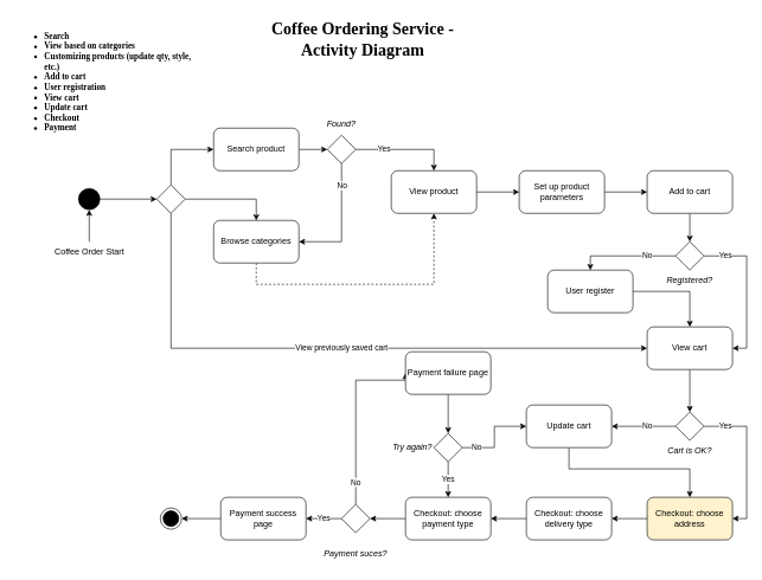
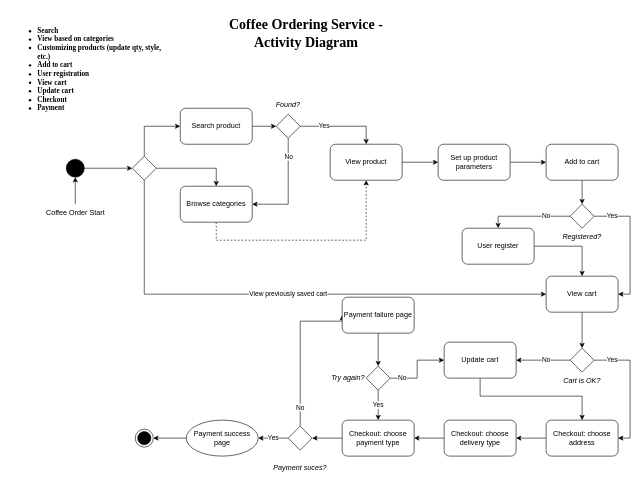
  <mxCell id="0" />
  <mxCell id="1" parent="0" />
  <mxCell id="2" value="&lt;h3&gt;Coffee Ordering Service - Activity Diagram&lt;/h3&gt;" style="text;strokeColor=none;fillColor=none;align=center;verticalAlign=middle;whiteSpace=wrap;rounded=0;fontFamily=Coming Soon;fontSource=https%3A%2F%2Ffonts.googleapis.com%2Fcss%3Ffamily%3DComing%2BSoon;fontStyle=1;html=1;fontSize=20;" vertex="1" parent="1"><mxGeometry x="360" y="40" width="300" height="30" as="geometry" /></mxCell>
  <mxCell id="3" value="&lt;ul&gt;&lt;li&gt;Search&lt;/li&gt;&lt;li&gt;View based on categories&lt;/li&gt;&lt;li&gt;Customizing products (update qty, style, etc.)&lt;/li&gt;&lt;li&gt;Add to cart&lt;/li&gt;&lt;li&gt;User registration&lt;/li&gt;&lt;li&gt;View cart&lt;/li&gt;&lt;li&gt;Update cart&lt;/li&gt;&lt;li&gt;Checkout&lt;/li&gt;&lt;li&gt;Payment&lt;/li&gt;&lt;/ul&gt;" style="text;html=1;strokeColor=none;fillColor=none;align=left;verticalAlign=middle;whiteSpace=wrap;rounded=0;fontFamily=Coming Soon;fontSource=https%3A%2F%2Ffonts.googleapis.com%2Fcss%3Ffamily%3DComing%2BSoon;fontStyle=1" vertex="1" parent="1"><mxGeometry x="20" y="20" width="250" height="190" as="geometry" /></mxCell>
  <mxCell id="4" value="" style="edgeStyle=orthogonalEdgeStyle;rounded=0;orthogonalLoop=1;jettySize=auto;html=1;" edge="1" parent="1" source="5" target="9"><mxGeometry relative="1" as="geometry" /></mxCell>
  <mxCell id="5" value="" style="ellipse;whiteSpace=wrap;html=1;aspect=fixed;fillColor=#000000;" vertex="1" parent="1"><mxGeometry x="110" y="265" width="30" height="30" as="geometry" /></mxCell>
  <mxCell id="6" style="edgeStyle=orthogonalEdgeStyle;rounded=0;orthogonalLoop=1;jettySize=auto;html=1;entryX=0;entryY=0.5;entryDx=0;entryDy=0;exitX=0.5;exitY=0;exitDx=0;exitDy=0;exitPerimeter=0;" edge="1" parent="1" source="9" target="11"><mxGeometry relative="1" as="geometry" /></mxCell>
  <mxCell id="7" style="edgeStyle=orthogonalEdgeStyle;rounded=0;orthogonalLoop=1;jettySize=auto;html=1;entryX=0.5;entryY=0;entryDx=0;entryDy=0;" edge="1" parent="1" source="9" target="16"><mxGeometry relative="1" as="geometry" /></mxCell>
  <mxCell id="8" value="View previously saved cart" style="edgeStyle=orthogonalEdgeStyle;rounded=0;orthogonalLoop=1;jettySize=auto;html=1;entryX=0;entryY=0.5;entryDx=0;entryDy=0;" edge="1" parent="1" source="9" target="32"><mxGeometry relative="1" as="geometry"><Array as="points"><mxPoint x="240" y="490" /></Array></mxGeometry></mxCell>
  <mxCell id="9" value="" style="strokeWidth=1;html=1;shape=mxgraph.flowchart.decision;whiteSpace=wrap;" vertex="1" parent="1"><mxGeometry x="220" y="260" width="40" height="40" as="geometry" /></mxCell>
  <mxCell id="10" value="" style="edgeStyle=orthogonalEdgeStyle;rounded=0;orthogonalLoop=1;jettySize=auto;html=1;" edge="1" parent="1" source="11" target="13"><mxGeometry relative="1" as="geometry" /></mxCell>
  <mxCell id="11" value="Search product" style="rounded=1;whiteSpace=wrap;html=1;" vertex="1" parent="1"><mxGeometry x="300" y="180" width="120" height="60" as="geometry" /></mxCell>
  <mxCell id="12" value="Yes" style="edgeStyle=orthogonalEdgeStyle;rounded=0;orthogonalLoop=1;jettySize=auto;html=1;entryX=0.5;entryY=0;entryDx=0;entryDy=0;" edge="1" parent="1" source="13" target="20"><mxGeometry x="-0.429" relative="1" as="geometry"><mxPoint as="offset" /></mxGeometry></mxCell>
  <mxCell id="13" value="" style="strokeWidth=1;html=1;shape=mxgraph.flowchart.decision;whiteSpace=wrap;" vertex="1" parent="1"><mxGeometry x="460" y="190" width="40" height="40" as="geometry" /></mxCell>
  <mxCell id="14" value="Found?" style="text;html=1;strokeColor=none;fillColor=none;align=center;verticalAlign=middle;whiteSpace=wrap;rounded=0;fontStyle=2" vertex="1" parent="1"><mxGeometry x="450" y="160" width="60" height="30" as="geometry" /></mxCell>
  <mxCell id="15" style="edgeStyle=orthogonalEdgeStyle;rounded=0;orthogonalLoop=1;jettySize=auto;html=1;entryX=0.5;entryY=1;entryDx=0;entryDy=0;dashed=1;" edge="1" parent="1" source="16" target="20"><mxGeometry relative="1" as="geometry"><Array as="points"><mxPoint x="360" y="400" /><mxPoint x="610" y="400" /></Array></mxGeometry></mxCell>
  <mxCell id="16" value="Browse categories" style="rounded=1;whiteSpace=wrap;html=1;" vertex="1" parent="1"><mxGeometry x="300" y="310" width="120" height="60" as="geometry" /></mxCell>
  <mxCell id="17" value="" style="endArrow=classic;html=1;rounded=0;exitX=0.5;exitY=1;exitDx=0;exitDy=0;exitPerimeter=0;entryX=1;entryY=0.5;entryDx=0;entryDy=0;edgeStyle=orthogonalEdgeStyle;" edge="1" parent="1" source="13" target="16"><mxGeometry relative="1" as="geometry"><mxPoint x="200" y="180" as="sourcePoint" /><mxPoint x="300" y="180" as="targetPoint" /></mxGeometry></mxCell>
  <mxCell id="18" value="No" style="edgeLabel;resizable=0;html=1;align=center;verticalAlign=middle;" connectable="0" vertex="1" parent="17"><mxGeometry relative="1" as="geometry"><mxPoint y="-55" as="offset" /></mxGeometry></mxCell>
  <mxCell id="19" style="edgeStyle=orthogonalEdgeStyle;rounded=0;orthogonalLoop=1;jettySize=auto;html=1;" edge="1" parent="1" source="20" target="22"><mxGeometry relative="1" as="geometry" /></mxCell>
  <mxCell id="20" value="View product" style="rounded=1;whiteSpace=wrap;html=1;" vertex="1" parent="1"><mxGeometry x="550" y="240" width="120" height="60" as="geometry" /></mxCell>
  <mxCell id="21" value="" style="edgeStyle=orthogonalEdgeStyle;rounded=0;orthogonalLoop=1;jettySize=auto;html=1;" edge="1" parent="1" source="22" target="24"><mxGeometry relative="1" as="geometry" /></mxCell>
  <mxCell id="22" value="Set up product parameters" style="rounded=1;whiteSpace=wrap;html=1;" vertex="1" parent="1"><mxGeometry x="730" y="240" width="120" height="60" as="geometry" /></mxCell>
  <mxCell id="23" value="" style="edgeStyle=orthogonalEdgeStyle;rounded=0;orthogonalLoop=1;jettySize=auto;html=1;" edge="1" parent="1" source="24" target="27"><mxGeometry relative="1" as="geometry" /></mxCell>
  <mxCell id="24" value="Add to cart" style="rounded=1;whiteSpace=wrap;html=1;" vertex="1" parent="1"><mxGeometry x="910" y="240" width="120" height="60" as="geometry" /></mxCell>
  <mxCell id="25" value="No" style="edgeStyle=orthogonalEdgeStyle;rounded=0;orthogonalLoop=1;jettySize=auto;html=1;entryX=0.5;entryY=0;entryDx=0;entryDy=0;" edge="1" parent="1" source="27" target="29"><mxGeometry x="-0.429" relative="1" as="geometry"><mxPoint as="offset" /></mxGeometry></mxCell>
  <mxCell id="26" value="Yes" style="edgeStyle=orthogonalEdgeStyle;rounded=0;orthogonalLoop=1;jettySize=auto;html=1;entryX=1;entryY=0.5;entryDx=0;entryDy=0;" edge="1" parent="1" source="27" target="32"><mxGeometry x="-0.714" relative="1" as="geometry"><Array as="points"><mxPoint x="1050" y="360" /><mxPoint x="1050" y="490" /></Array><mxPoint as="offset" /></mxGeometry></mxCell>
  <mxCell id="27" value="" style="strokeWidth=1;html=1;shape=mxgraph.flowchart.decision;whiteSpace=wrap;" vertex="1" parent="1"><mxGeometry x="950" y="340" width="40" height="40" as="geometry" /></mxCell>
  <mxCell id="28" style="edgeStyle=orthogonalEdgeStyle;rounded=0;orthogonalLoop=1;jettySize=auto;html=1;entryX=0.5;entryY=0;entryDx=0;entryDy=0;" edge="1" parent="1" source="29" target="32"><mxGeometry relative="1" as="geometry" /></mxCell>
  <mxCell id="29" value="User register" style="rounded=1;whiteSpace=wrap;html=1;" vertex="1" parent="1"><mxGeometry x="770" y="380" width="120" height="60" as="geometry" /></mxCell>
  <mxCell id="30" value="Registered?" style="text;html=1;strokeColor=none;fillColor=none;align=center;verticalAlign=middle;whiteSpace=wrap;rounded=0;fontStyle=2" vertex="1" parent="1"><mxGeometry x="930" y="380" width="80" height="30" as="geometry" /></mxCell>
  <mxCell id="31" style="edgeStyle=orthogonalEdgeStyle;rounded=0;orthogonalLoop=1;jettySize=auto;html=1;entryX=0.5;entryY=0;entryDx=0;entryDy=0;entryPerimeter=0;" edge="1" parent="1" source="32" target="35"><mxGeometry relative="1" as="geometry" /></mxCell>
  <mxCell id="32" value="View cart" style="rounded=1;whiteSpace=wrap;html=1;" vertex="1" parent="1"><mxGeometry x="910" y="460" width="120" height="60" as="geometry" /></mxCell>
  <mxCell id="33" value="Yes" style="edgeStyle=orthogonalEdgeStyle;rounded=0;orthogonalLoop=1;jettySize=auto;html=1;entryX=1;entryY=0.5;entryDx=0;entryDy=0;" edge="1" parent="1" source="35" target="38"><mxGeometry x="-0.714" relative="1" as="geometry"><Array as="points"><mxPoint x="1050" y="600" /><mxPoint x="1050" y="730" /></Array><mxPoint as="offset" /></mxGeometry></mxCell>
  <mxCell id="34" value="No" style="edgeStyle=orthogonalEdgeStyle;rounded=0;orthogonalLoop=1;jettySize=auto;html=1;entryX=1;entryY=0.5;entryDx=0;entryDy=0;" edge="1" parent="1" source="35" target="40"><mxGeometry x="-0.111" relative="1" as="geometry"><mxPoint as="offset" /></mxGeometry></mxCell>
  <mxCell id="35" value="" style="strokeWidth=1;html=1;shape=mxgraph.flowchart.decision;whiteSpace=wrap;" vertex="1" parent="1"><mxGeometry x="950" y="580" width="40" height="40" as="geometry" /></mxCell>
  <mxCell id="36" value="Cart is OK?" style="text;html=1;strokeColor=none;fillColor=none;align=center;verticalAlign=middle;whiteSpace=wrap;rounded=0;fontStyle=2" vertex="1" parent="1"><mxGeometry x="920" y="620" width="100" height="30" as="geometry" /></mxCell>
  <mxCell id="37" value="" style="edgeStyle=orthogonalEdgeStyle;rounded=0;orthogonalLoop=1;jettySize=auto;html=1;" edge="1" parent="1" source="38" target="42"><mxGeometry relative="1" as="geometry" /></mxCell>
- <mxCell id="38" value="Checkout: choose address" style="rounded=1;whiteSpace=wrap;html=1;fillColor=#fff2cc;" vertex="1" parent="1"><mxGeometry x="910" y="700" width="120" height="60" as="geometry" /></mxCell>
+ <mxCell id="38" value="Checkout: choose address" style="rounded=1;whiteSpace=wrap;html=1;" vertex="1" parent="1"><mxGeometry x="910" y="700" width="120" height="60" as="geometry" /></mxCell>
  <mxCell id="39" style="edgeStyle=orthogonalEdgeStyle;rounded=0;orthogonalLoop=1;jettySize=auto;html=1;entryX=0.5;entryY=0;entryDx=0;entryDy=0;" edge="1" parent="1" source="40" target="38"><mxGeometry relative="1" as="geometry"><Array as="points"><mxPoint x="800" y="660" /><mxPoint x="970" y="660" /></Array></mxGeometry></mxCell>
  <mxCell id="40" value="Update cart" style="rounded=1;whiteSpace=wrap;html=1;" vertex="1" parent="1"><mxGeometry x="740" y="570" width="120" height="60" as="geometry" /></mxCell>
  <mxCell id="41" value="" style="edgeStyle=orthogonalEdgeStyle;rounded=0;orthogonalLoop=1;jettySize=auto;html=1;" edge="1" parent="1" source="42" target="44"><mxGeometry relative="1" as="geometry" /></mxCell>
  <mxCell id="42" value="Checkout: choose delivery type" style="rounded=1;whiteSpace=wrap;html=1;" vertex="1" parent="1"><mxGeometry x="740" y="700" width="120" height="60" as="geometry" /></mxCell>
  <mxCell id="43" value="" style="edgeStyle=orthogonalEdgeStyle;rounded=0;orthogonalLoop=1;jettySize=auto;html=1;" edge="1" parent="1" source="44" target="47"><mxGeometry relative="1" as="geometry" /></mxCell>
  <mxCell id="44" value="Checkout: choose payment type" style="rounded=1;whiteSpace=wrap;html=1;" vertex="1" parent="1"><mxGeometry x="570" y="700" width="120" height="60" as="geometry" /></mxCell>
  <mxCell id="45" value="No" style="edgeStyle=orthogonalEdgeStyle;rounded=0;orthogonalLoop=1;jettySize=auto;html=1;entryX=0;entryY=0.5;entryDx=0;entryDy=0;" edge="1" parent="1" source="47" target="50"><mxGeometry x="-0.755" relative="1" as="geometry"><Array as="points"><mxPoint x="500" y="535" /></Array><mxPoint as="offset" /></mxGeometry></mxCell>
  <mxCell id="46" value="Yes" style="edgeStyle=orthogonalEdgeStyle;rounded=0;orthogonalLoop=1;jettySize=auto;html=1;" edge="1" parent="1" source="47" target="56"><mxGeometry relative="1" as="geometry" /></mxCell>
  <mxCell id="47" value="" style="strokeWidth=1;html=1;shape=mxgraph.flowchart.decision;whiteSpace=wrap;" vertex="1" parent="1"><mxGeometry x="480" y="710" width="40" height="40" as="geometry" /></mxCell>
  <mxCell id="48" value="Payment suces?" style="text;html=1;strokeColor=none;fillColor=none;align=center;verticalAlign=middle;whiteSpace=wrap;rounded=0;fontStyle=2" vertex="1" parent="1"><mxGeometry x="450" y="765" width="100" height="30" as="geometry" /></mxCell>
  <mxCell id="49" value="" style="edgeStyle=orthogonalEdgeStyle;rounded=0;orthogonalLoop=1;jettySize=auto;html=1;" edge="1" parent="1" source="50" target="53"><mxGeometry relative="1" as="geometry" /></mxCell>
  <mxCell id="50" value="Payment failure page" style="rounded=1;whiteSpace=wrap;html=1;" vertex="1" parent="1"><mxGeometry x="570" y="495" width="120" height="60" as="geometry" /></mxCell>
  <mxCell id="51" value="No" style="edgeStyle=orthogonalEdgeStyle;rounded=0;orthogonalLoop=1;jettySize=auto;html=1;entryX=0;entryY=0.5;entryDx=0;entryDy=0;" edge="1" parent="1" source="53" target="40"><mxGeometry x="-0.667" relative="1" as="geometry"><mxPoint as="offset" /></mxGeometry></mxCell>
  <mxCell id="52" value="Yes" style="edgeStyle=orthogonalEdgeStyle;rounded=0;orthogonalLoop=1;jettySize=auto;html=1;" edge="1" parent="1" source="53" target="44"><mxGeometry relative="1" as="geometry" /></mxCell>
  <mxCell id="53" value="" style="strokeWidth=1;html=1;shape=mxgraph.flowchart.decision;whiteSpace=wrap;" vertex="1" parent="1"><mxGeometry x="610" y="610" width="40" height="40" as="geometry" /></mxCell>
  <mxCell id="54" value="Try again?" style="text;html=1;strokeColor=none;fillColor=none;align=center;verticalAlign=middle;whiteSpace=wrap;rounded=0;fontStyle=2" vertex="1" parent="1"><mxGeometry x="550" y="615" width="60" height="30" as="geometry" /></mxCell>
  <mxCell id="55" value="" style="edgeStyle=orthogonalEdgeStyle;rounded=0;orthogonalLoop=1;jettySize=auto;html=1;" edge="1" parent="1" source="56" target="57"><mxGeometry relative="1" as="geometry" /></mxCell>
- <mxCell id="56" value="Payment success page" style="rounded=1;whiteSpace=wrap;html=1;" vertex="1" parent="1"><mxGeometry x="310" y="700" width="120" height="60" as="geometry" /></mxCell>
+ <mxCell id="56" value="Payment success page" style="ellipse;whiteSpace=wrap;html=1;" vertex="1" parent="1"><mxGeometry x="310" y="700" width="120" height="60" as="geometry" /></mxCell>
  <mxCell id="57" value="" style="ellipse;html=1;shape=endState;fillColor=#000000;strokeColor=#000000;" vertex="1" parent="1"><mxGeometry x="225" y="715" width="30" height="30" as="geometry" /></mxCell>
  <mxCell id="58" value="" style="endArrow=classic;html=1;rounded=0;entryX=0.5;entryY=1;entryDx=0;entryDy=0;" edge="1" parent="1" target="5"><mxGeometry width="50" height="50" relative="1" as="geometry"><mxPoint x="125" y="340" as="sourcePoint" /><mxPoint x="130" y="335" as="targetPoint" /></mxGeometry></mxCell>
  <mxCell id="59" value="Coffee Order Start" style="text;html=1;strokeColor=none;fillColor=none;align=center;verticalAlign=middle;whiteSpace=wrap;rounded=0;" vertex="1" parent="1"><mxGeometry x="67.5" y="340" width="115" height="30" as="geometry" /></mxCell>
